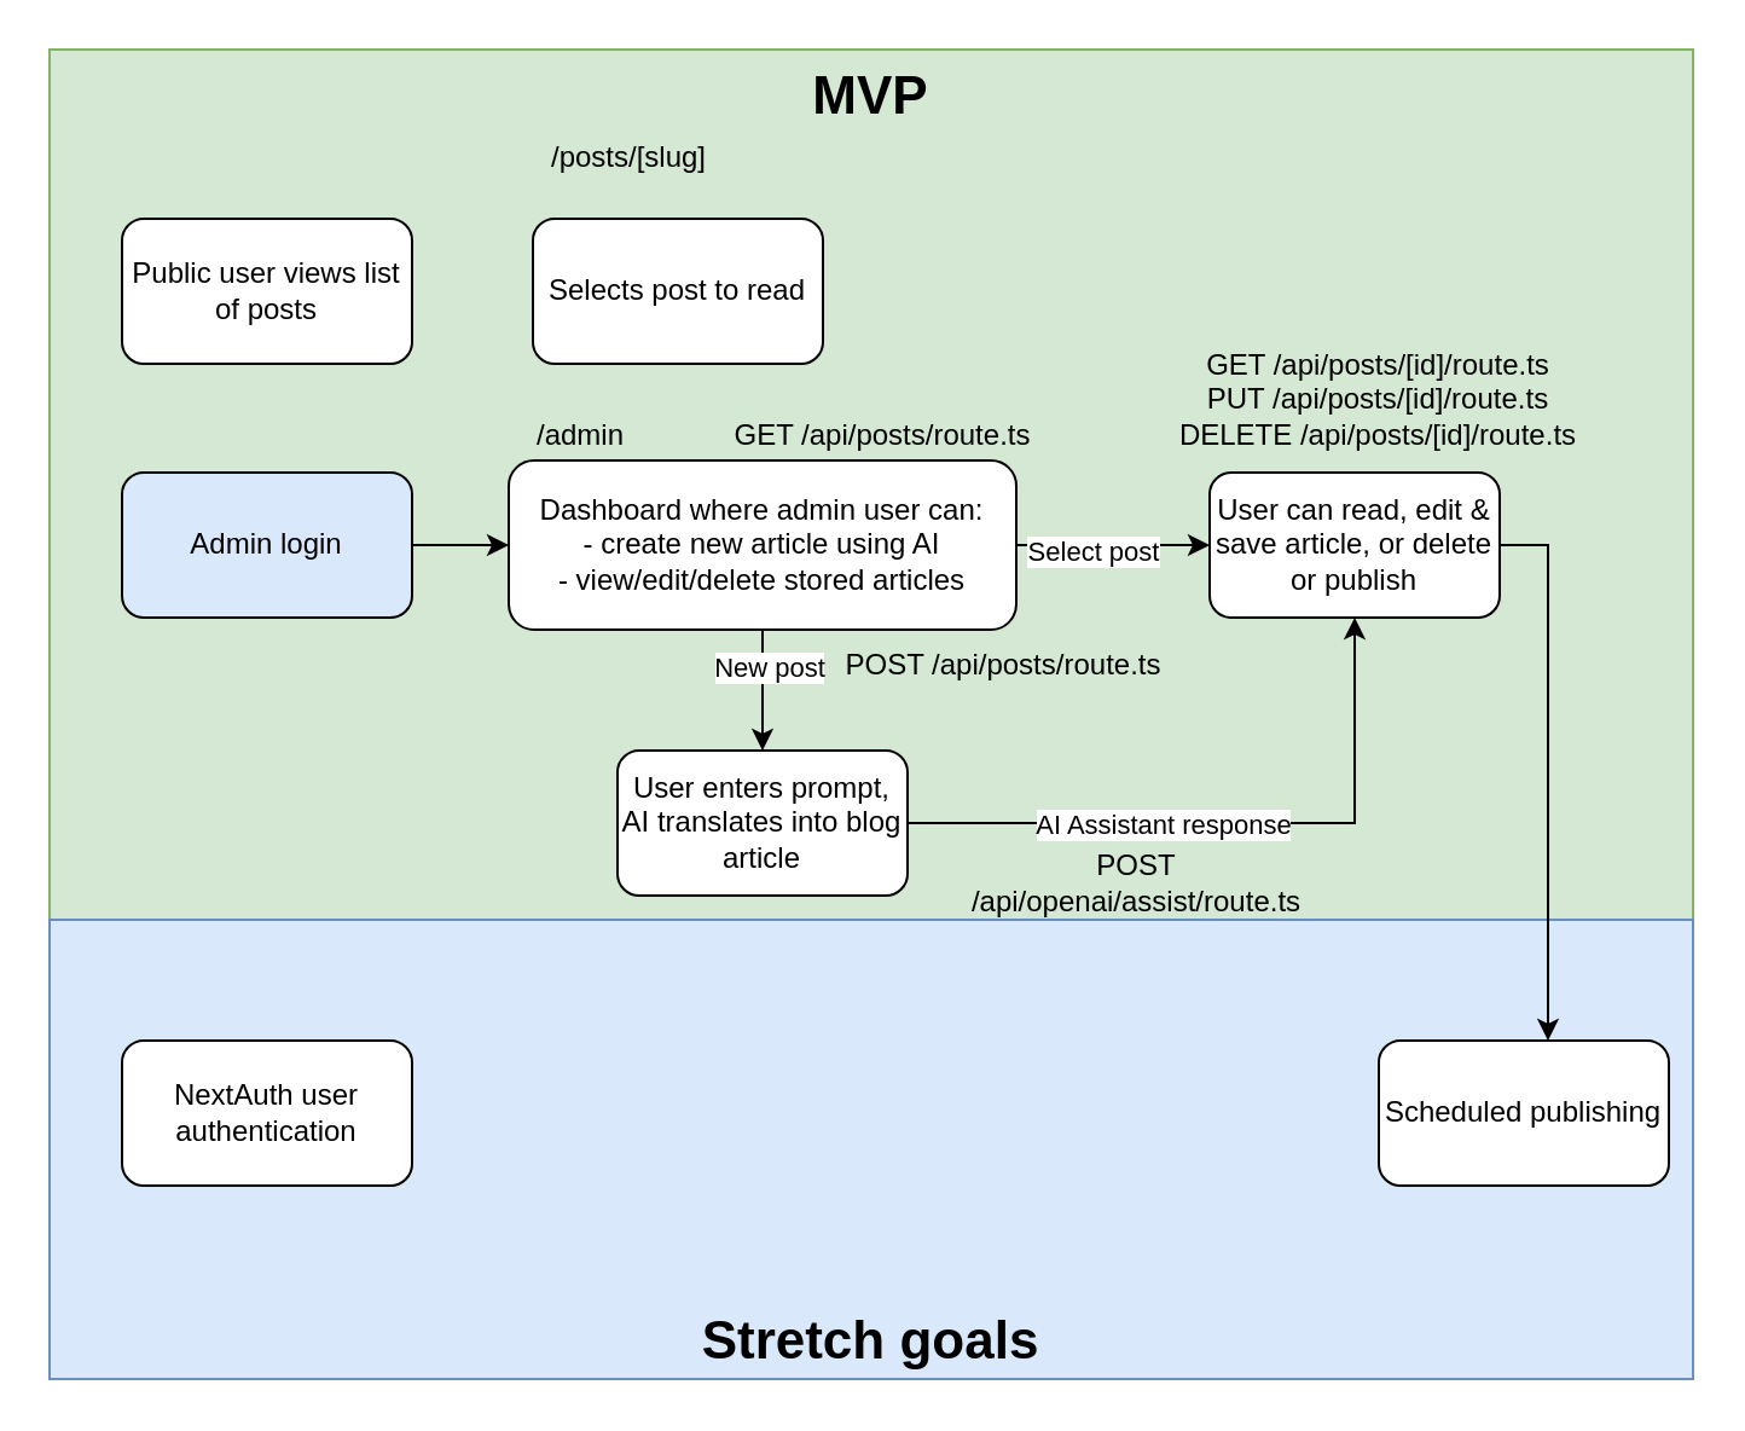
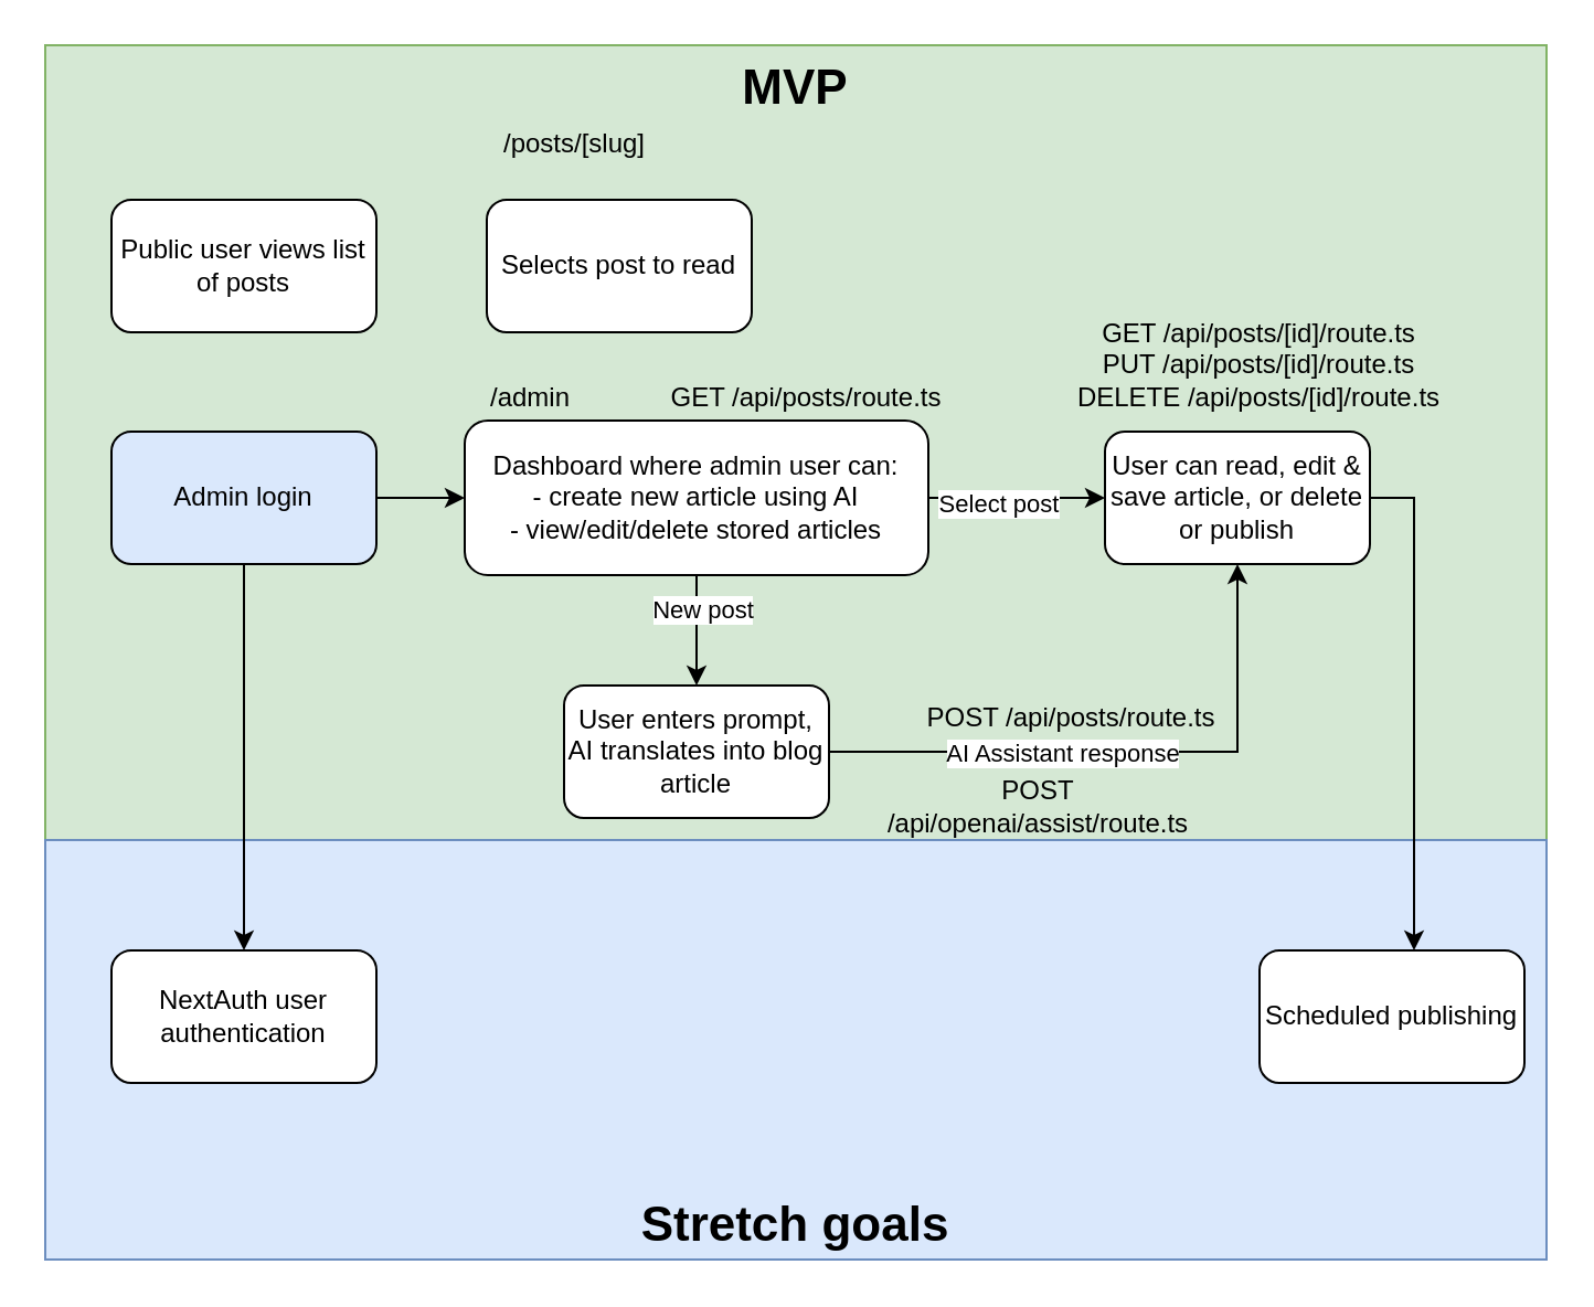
  <mxCell id="0" />
  <mxCell id="1" parent="0" />
  <mxCell id="2" value="MVP" style="rounded=0;whiteSpace=wrap;html=1;fillColor=#d5e8d4;strokeColor=#82b366;fontStyle=1;verticalAlign=top;fontSize=22;" vertex="1" parent="1"><mxGeometry x="20" y="20" width="680" height="360" as="geometry" /></mxCell>
  <mxCell id="3" value="Stretch goals" style="rounded=0;whiteSpace=wrap;html=1;fillColor=#dae8fc;strokeColor=#6c8ebf;verticalAlign=bottom;fontSize=22;fontStyle=1" vertex="1" parent="1"><mxGeometry x="20" y="380" width="680" height="190" as="geometry" /></mxCell>
  <mxCell id="4" value="" style="edgeStyle=orthogonalEdgeStyle;rounded=0;orthogonalLoop=1;jettySize=auto;html=1;" edge="1" parent="1" source="6" target="11"><mxGeometry relative="1" as="geometry" /></mxCell>
+ <mxCell id="5" value="" style="edgeStyle=orthogonalEdgeStyle;rounded=0;orthogonalLoop=1;jettySize=auto;html=1;" edge="1" parent="1" source="6" target="25"><mxGeometry relative="1" as="geometry" /></mxCell>
  <mxCell id="6" value="Admin login" style="rounded=1;whiteSpace=wrap;html=1;fillColor=#dae8fc;" vertex="1" parent="1"><mxGeometry x="50" y="195" width="120" height="60" as="geometry" /></mxCell>
  <mxCell id="7" value="" style="edgeStyle=orthogonalEdgeStyle;rounded=0;orthogonalLoop=1;jettySize=auto;html=1;" edge="1" parent="1" source="11" target="14"><mxGeometry relative="1" as="geometry" /></mxCell>
  <mxCell id="8" value="New post" style="edgeLabel;html=1;align=center;verticalAlign=middle;resizable=0;points=[];" vertex="1" connectable="0" parent="7"><mxGeometry x="-0.4" y="2" relative="1" as="geometry"><mxPoint as="offset" /></mxGeometry></mxCell>
  <mxCell id="9" style="edgeStyle=orthogonalEdgeStyle;rounded=0;orthogonalLoop=1;jettySize=auto;html=1;" edge="1" parent="1" source="11" target="18"><mxGeometry relative="1" as="geometry" /></mxCell>
  <mxCell id="10" value="Select post" style="edgeLabel;html=1;align=center;verticalAlign=middle;resizable=0;points=[];" vertex="1" connectable="0" parent="9"><mxGeometry x="-0.225" y="-2" relative="1" as="geometry"><mxPoint as="offset" /></mxGeometry></mxCell>
  <mxCell id="11" value="&lt;div&gt;Dashboard where admin user can:&lt;/div&gt;&lt;div&gt;- create new article using AI&lt;/div&gt;&lt;div&gt;- view/edit/delete stored articles&lt;/div&gt;" style="whiteSpace=wrap;html=1;rounded=1;" vertex="1" parent="1"><mxGeometry x="210" y="190" width="210" height="70" as="geometry" /></mxCell>
  <mxCell id="12" value="" style="edgeStyle=orthogonalEdgeStyle;rounded=0;orthogonalLoop=1;jettySize=auto;html=1;" edge="1" parent="1" source="14" target="18"><mxGeometry relative="1" as="geometry" /></mxCell>
  <mxCell id="13" value="AI Assistant response" style="edgeLabel;html=1;align=center;verticalAlign=middle;resizable=0;points=[];" vertex="1" connectable="0" parent="12"><mxGeometry x="-0.518" y="-1" relative="1" as="geometry"><mxPoint x="40" y="-1" as="offset" /></mxGeometry></mxCell>
  <mxCell id="14" value="User enters prompt, AI translates into blog article" style="whiteSpace=wrap;html=1;rounded=1;" vertex="1" parent="1"><mxGeometry x="255" y="310" width="120" height="60" as="geometry" /></mxCell>
  <mxCell id="15" value="Public user views list of posts" style="rounded=1;whiteSpace=wrap;html=1;" vertex="1" parent="1"><mxGeometry x="50" y="90" width="120" height="60" as="geometry" /></mxCell>
  <mxCell id="16" value="Selects post to read" style="whiteSpace=wrap;html=1;rounded=1;" vertex="1" parent="1"><mxGeometry x="220" y="90" width="120" height="60" as="geometry" /></mxCell>
  <mxCell id="17" value="" style="edgeStyle=orthogonalEdgeStyle;rounded=0;orthogonalLoop=1;jettySize=auto;html=1;" edge="1" parent="1" source="18" target="26"><mxGeometry relative="1" as="geometry"><Array as="points"><mxPoint x="640" y="225" /></Array></mxGeometry></mxCell>
  <mxCell id="18" value="User can read, edit &amp;amp; save article, or delete or publish" style="whiteSpace=wrap;html=1;rounded=1;" vertex="1" parent="1"><mxGeometry x="500" y="195" width="120" height="60" as="geometry" /></mxCell>
  <mxCell id="19" value="/posts/[slug]" style="text;html=1;align=center;verticalAlign=middle;whiteSpace=wrap;rounded=0;" vertex="1" parent="1"><mxGeometry x="220" y="50" width="80" height="30" as="geometry" /></mxCell>
  <mxCell id="20" value="GET /api/posts/route.ts" style="text;html=1;align=center;verticalAlign=middle;whiteSpace=wrap;rounded=0;" vertex="1" parent="1"><mxGeometry x="290" y="165" width="150" height="30" as="geometry" /></mxCell>
  <mxCell id="21" value="&lt;div&gt;GET /api/posts/[id]/route.ts&lt;br&gt;PUT /api/posts/[id]/route.ts&lt;/div&gt;&lt;div&gt;DELETE /api/posts/[id]/route.ts&lt;/div&gt;" style="text;html=1;align=center;verticalAlign=middle;whiteSpace=wrap;rounded=0;" vertex="1" parent="1"><mxGeometry x="480" y="140" width="180" height="50" as="geometry" /></mxCell>
  <mxCell id="22" value="POST /api/openai/assist/route.ts" style="text;html=1;align=center;verticalAlign=middle;whiteSpace=wrap;rounded=0;" vertex="1" parent="1"><mxGeometry x="400" y="350" width="140" height="30" as="geometry" /></mxCell>
  <mxCell id="23" value="/admin" style="text;html=1;align=center;verticalAlign=middle;whiteSpace=wrap;rounded=0;" vertex="1" parent="1"><mxGeometry x="210" y="165" width="60" height="30" as="geometry" /></mxCell>
- <mxCell id="24" value="POST /api/posts/route.ts" style="text;html=1;align=center;verticalAlign=middle;whiteSpace=wrap;rounded=0;" vertex="1" parent="1"><mxGeometry x="340" y="260" width="150" height="30" as="geometry" /></mxCell>
+ <mxCell id="24" value="POST /api/posts/route.ts" style="text;html=1;align=center;verticalAlign=middle;whiteSpace=wrap;rounded=0;" vertex="1" parent="1"><mxGeometry x="410" y="310" width="150" height="30" as="geometry" /></mxCell>
  <mxCell id="25" value="NextAuth user authentication" style="whiteSpace=wrap;html=1;rounded=1;" vertex="1" parent="1"><mxGeometry x="50" y="430" width="120" height="60" as="geometry" /></mxCell>
  <mxCell id="26" value="Scheduled publishing" style="whiteSpace=wrap;html=1;rounded=1;" vertex="1" parent="1"><mxGeometry x="570" y="430" width="120" height="60" as="geometry" /></mxCell>
